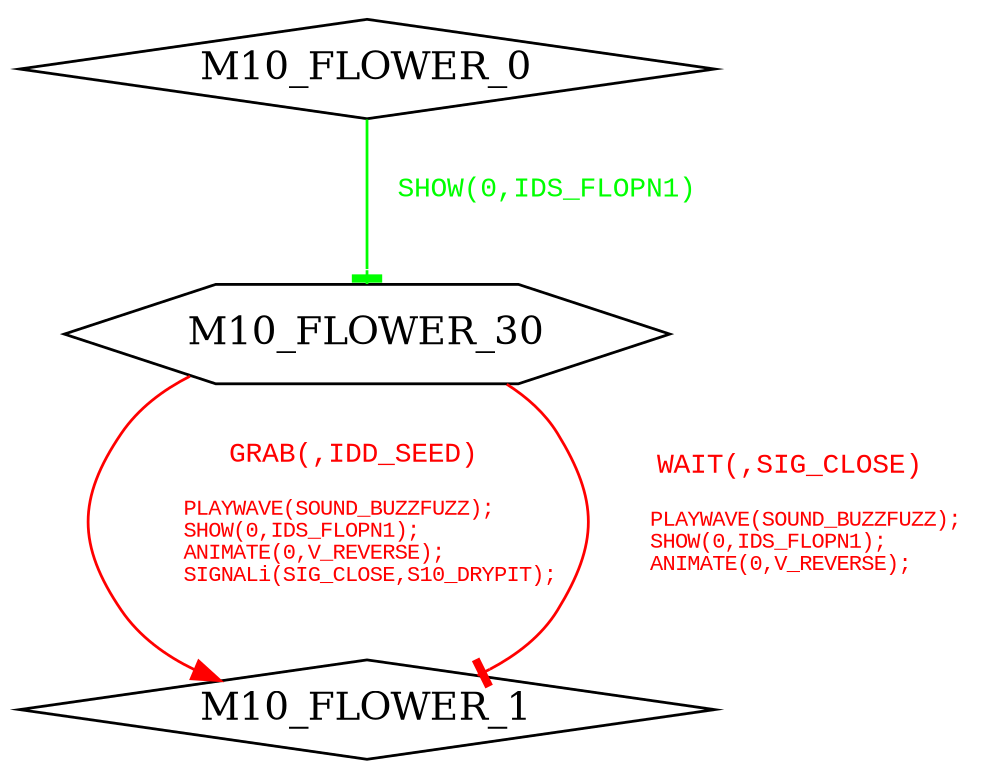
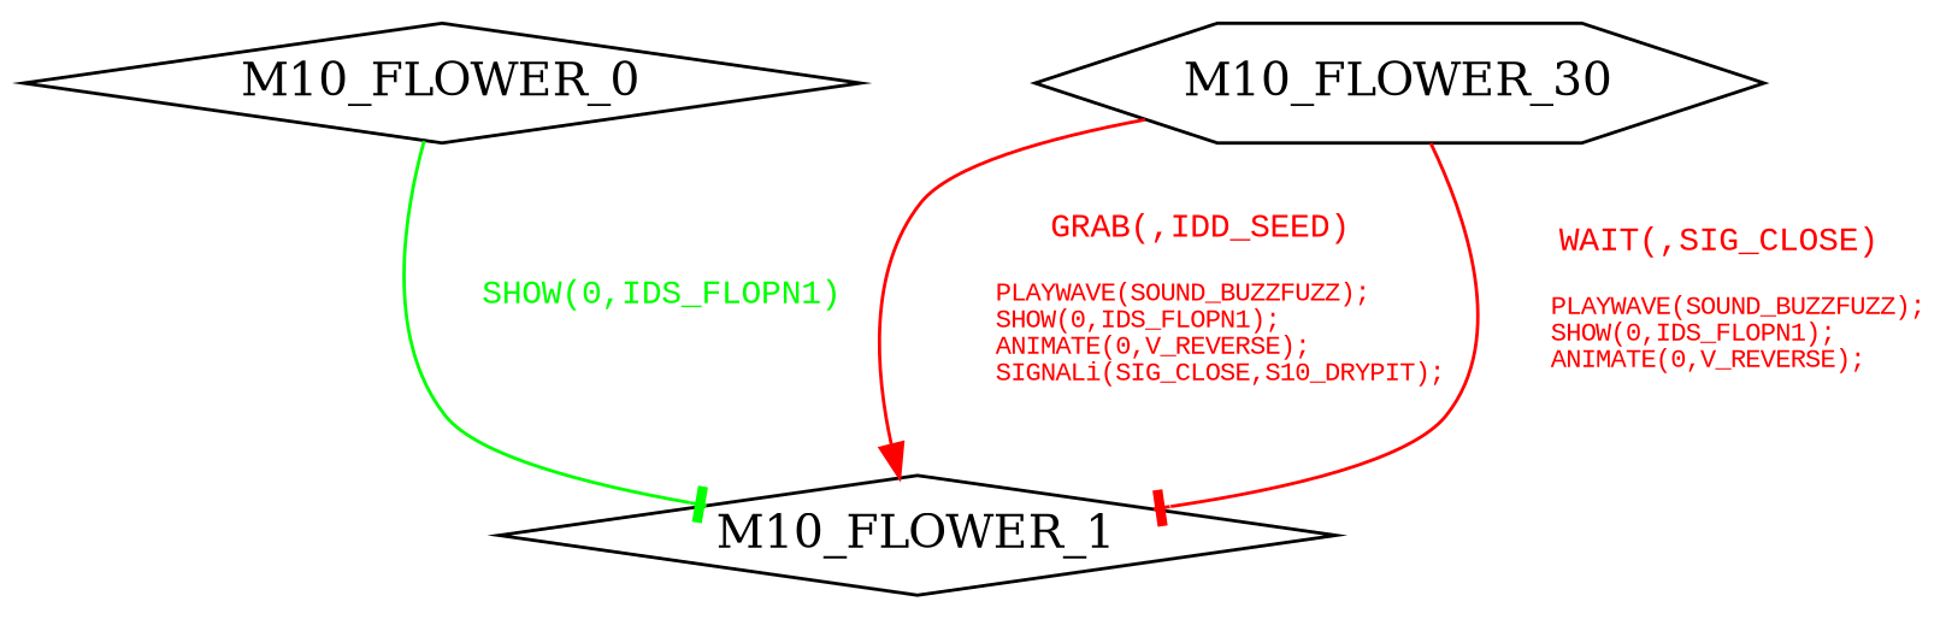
  digraph {
    node [shape=diamond]
    edge [arrowhead=tee color=red fontcolor=red]
    M10_FLOWER_0
    M10_FLOWER_1
    M10_FLOWER_30 [shape=hexagon]
-   M10_FLOWER_0 -> M10_FLOWER_30 [color=green fontcolor=green label=< <font face="Courier New" point-size="10"> SHOW(0,IDS_FLOPN1)<br/> </font>>]
+   M10_FLOWER_0 -> M10_FLOWER_1 [color=green fontcolor=green label=< <font face="Courier New" point-size="10"> SHOW(0,IDS_FLOPN1)<br/> </font>>]
    M10_FLOWER_30 -> M10_FLOWER_1 [arrowhead=normal label=< <font face="Courier New" point-size="10"> GRAB(,IDD_SEED)<br/> <font point-size="8"><br align="left"/>     PLAYWAVE(SOUND_BUZZFUZZ);<br align="left"/>     SHOW(0,IDS_FLOPN1);<br align="left"/>     ANIMATE(0,V_REVERSE);<br align="left"/>     SIGNALi(SIG_CLOSE,S10_DRYPIT);<br align="left"/> </font></font>>]
    M10_FLOWER_30 -> M10_FLOWER_1 [label=< <font face="Courier New" point-size="10"> WAIT(,SIG_CLOSE)<br/> <font point-size="8"><br align="left"/>     PLAYWAVE(SOUND_BUZZFUZZ);<br align="left"/>     SHOW(0,IDS_FLOPN1);<br align="left"/>     ANIMATE(0,V_REVERSE);<br align="left"/> </font></font>>]
  }
